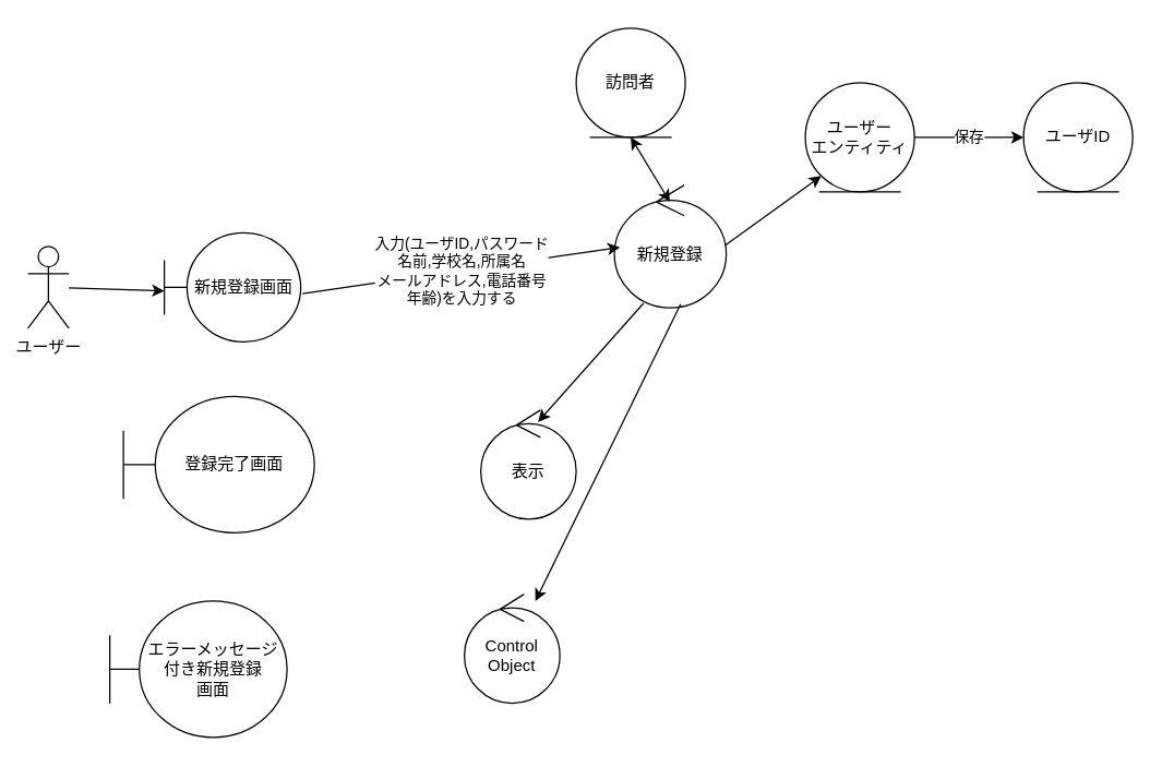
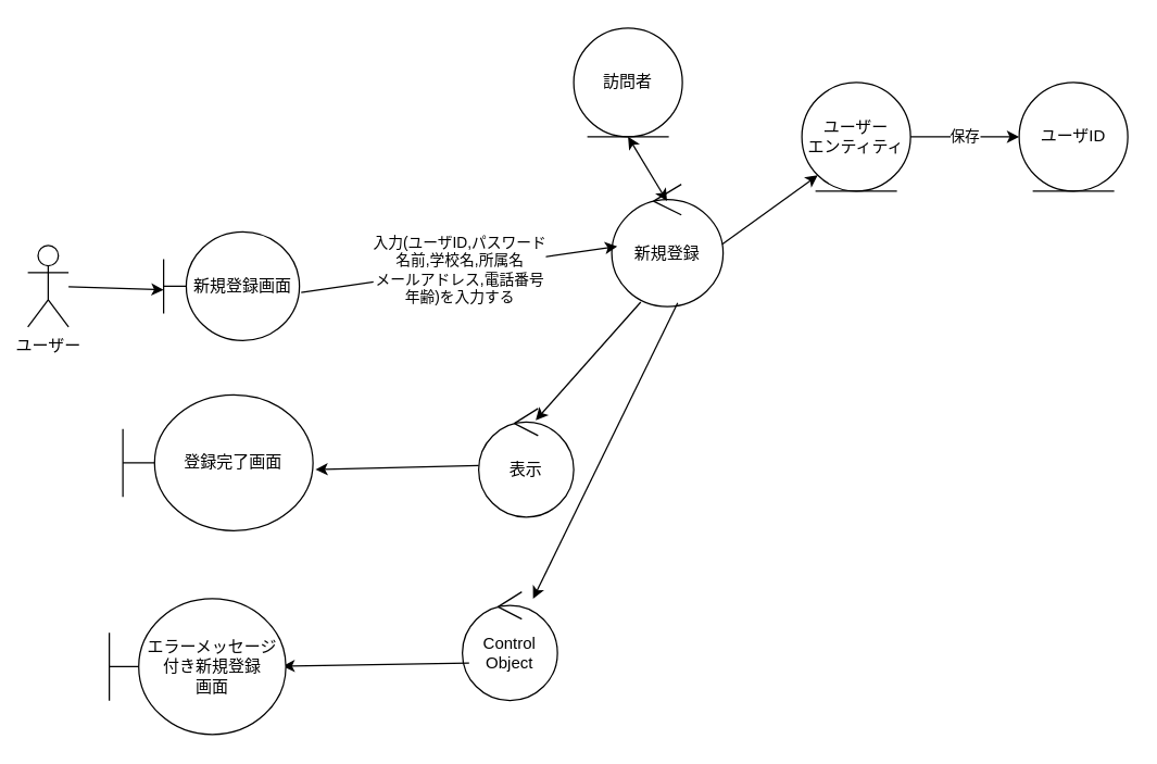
  <mxCell id="0" />
  <mxCell id="1" parent="0" />
  <mxCell id="2" value="ユーザー" style="shape=umlActor;verticalLabelPosition=bottom;verticalAlign=top;html=1;" vertex="1" parent="1"><mxGeometry x="20" y="180" width="30" height="60" as="geometry" /></mxCell>
  <mxCell id="3" value="" style="endArrow=classic;html=1;rounded=0;entryX=0;entryY=0.533;entryDx=0;entryDy=0;entryPerimeter=0;" edge="1" parent="1" source="2" target="4"><mxGeometry width="50" height="50" relative="1" as="geometry"><mxPoint x="360" y="220" as="sourcePoint" /><mxPoint x="320" y="140" as="targetPoint" /></mxGeometry></mxCell>
  <mxCell id="4" value="新規登録画面" style="shape=umlBoundary;whiteSpace=wrap;html=1;" vertex="1" parent="1"><mxGeometry x="120" y="170" width="100" height="80" as="geometry" /></mxCell>
  <mxCell id="5" value="新規登録" style="ellipse;shape=umlControl;whiteSpace=wrap;html=1;" vertex="1" parent="1"><mxGeometry x="450" y="135" width="82" height="90" as="geometry" /></mxCell>
  <mxCell id="6" value="入力(ユーザID,パスワード&lt;div&gt;名前,学校名,所属名&lt;/div&gt;&lt;div&gt;メールアドレス,電話番号&lt;/div&gt;&lt;div&gt;年齢)を入力する&lt;/div&gt;" style="endArrow=classic;html=1;rounded=0;exitX=1.013;exitY=0.558;exitDx=0;exitDy=0;exitPerimeter=0;entryX=0.049;entryY=0.507;entryDx=0;entryDy=0;entryPerimeter=0;" edge="1" parent="1" source="4" target="5"><mxGeometry relative="1" as="geometry"><mxPoint x="340" y="150" as="sourcePoint" /><mxPoint x="440" y="150" as="targetPoint" /></mxGeometry></mxCell>
  <mxCell id="7" value="" style="endArrow=classic;startArrow=classic;html=1;rounded=0;exitX=0.496;exitY=0.137;exitDx=0;exitDy=0;exitPerimeter=0;entryX=0.5;entryY=1;entryDx=0;entryDy=0;" edge="1" parent="1" source="5" target="8"><mxGeometry width="50" height="50" relative="1" as="geometry"><mxPoint x="400" y="160" as="sourcePoint" /><mxPoint x="460" y="110" as="targetPoint" /></mxGeometry></mxCell>
  <mxCell id="8" value="訪問者" style="ellipse;shape=umlEntity;whiteSpace=wrap;html=1;" vertex="1" parent="1"><mxGeometry x="422" y="20" width="80" height="80" as="geometry" /></mxCell>
  <mxCell id="9" value="" style="endArrow=classic;html=1;rounded=0;exitX=0.992;exitY=0.489;exitDx=0;exitDy=0;exitPerimeter=0;entryX=0;entryY=1;entryDx=0;entryDy=0;" edge="1" parent="1" source="5" target="10"><mxGeometry width="50" height="50" relative="1" as="geometry"><mxPoint x="390" y="160" as="sourcePoint" /><mxPoint x="570" y="130" as="targetPoint" /></mxGeometry></mxCell>
  <mxCell id="10" value="ユーザー&lt;div&gt;エンティティ&lt;/div&gt;" style="ellipse;shape=umlEntity;whiteSpace=wrap;html=1;" vertex="1" parent="1"><mxGeometry x="590" y="60" width="80" height="80" as="geometry" /></mxCell>
  <mxCell id="11" value="保存" style="endArrow=classic;html=1;rounded=0;exitX=1;exitY=0.5;exitDx=0;exitDy=0;entryX=0;entryY=0.5;entryDx=0;entryDy=0;" edge="1" parent="1" source="10" target="12"><mxGeometry relative="1" as="geometry"><mxPoint x="370" y="140" as="sourcePoint" /><mxPoint x="730" y="100" as="targetPoint" /></mxGeometry></mxCell>
  <mxCell id="12" value="ユーザID" style="ellipse;shape=umlEntity;whiteSpace=wrap;html=1;" vertex="1" parent="1"><mxGeometry x="750" y="60" width="80" height="80" as="geometry" /></mxCell>
  <mxCell id="13" value="表示" style="ellipse;shape=umlControl;whiteSpace=wrap;html=1;" vertex="1" parent="1"><mxGeometry x="352" y="300" width="70" height="80" as="geometry" /></mxCell>
  <mxCell id="14" value="" style="endArrow=classic;html=1;rounded=0;entryX=0.6;entryY=0.108;entryDx=0;entryDy=0;entryPerimeter=0;exitX=0.26;exitY=0.963;exitDx=0;exitDy=0;exitPerimeter=0;" edge="1" parent="1" source="5" target="13"><mxGeometry width="50" height="50" relative="1" as="geometry"><mxPoint x="430" y="260" as="sourcePoint" /><mxPoint x="480" y="210" as="targetPoint" /></mxGeometry></mxCell>
  <mxCell id="15" value="登録完了画面" style="shape=umlBoundary;whiteSpace=wrap;html=1;" vertex="1" parent="1"><mxGeometry x="90" y="290" width="140" height="100" as="geometry" /></mxCell>
+ <mxCell id="16" value="" style="endArrow=classic;html=1;rounded=0;entryX=1.013;entryY=0.55;entryDx=0;entryDy=0;entryPerimeter=0;exitX=0;exitY=0.525;exitDx=0;exitDy=0;exitPerimeter=0;" edge="1" parent="1" source="13" target="15"><mxGeometry width="50" height="50" relative="1" as="geometry"><mxPoint x="430" y="260" as="sourcePoint" /><mxPoint x="480" y="210" as="targetPoint" /></mxGeometry></mxCell>
  <mxCell id="17" value="" style="endArrow=classic;html=1;rounded=0;exitX=0.592;exitY=0.97;exitDx=0;exitDy=0;exitPerimeter=0;" edge="1" parent="1" source="5" target="18"><mxGeometry width="50" height="50" relative="1" as="geometry"><mxPoint x="390" y="480" as="sourcePoint" /><mxPoint x="450" y="440" as="targetPoint" /></mxGeometry></mxCell>
  <mxCell id="18" value="Control Object" style="ellipse;shape=umlControl;whiteSpace=wrap;html=1;" vertex="1" parent="1"><mxGeometry x="340" y="435" width="70" height="80" as="geometry" /></mxCell>
+ <mxCell id="19" value="" style="endArrow=classic;html=1;rounded=0;exitX=0.071;exitY=0.654;exitDx=0;exitDy=0;exitPerimeter=0;entryX=0.981;entryY=0.497;entryDx=0;entryDy=0;entryPerimeter=0;" edge="1" parent="1" source="18" target="20"><mxGeometry width="50" height="50" relative="1" as="geometry"><mxPoint x="390" y="480" as="sourcePoint" /><mxPoint x="220" y="487" as="targetPoint" /></mxGeometry></mxCell>
  <mxCell id="20" value="エラーメッセージ付き新規登録&lt;div&gt;画面&lt;/div&gt;" style="shape=umlBoundary;whiteSpace=wrap;html=1;" vertex="1" parent="1"><mxGeometry x="80" y="440" width="130" height="100" as="geometry" /></mxCell>
